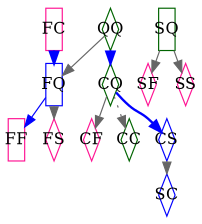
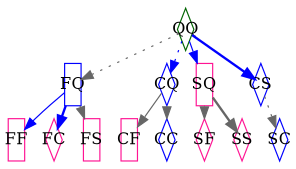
  digraph {
    d2toptions="--figpreamble='\scriptsize'"
    ranksep=0.15
    node [color=deeppink fixedsize=true shape=diamond]
    edge [color=gray40 style=solid]
    QQ [color=darkgreen width=0.2]
    FQ [color=blue shape=box width=0.2]
-   CQ [color=darkgreen width=0.2]
-   SQ [color=darkgreen shape=box width=0.2]
+   CQ [color=blue width=0.2]
+   SQ [shape=box width=0.2]
    FF [shape=box width=0.2]
-   FC [shape=box width=0.2]
-   FS [width=0.2]
-   CF [width=0.2]
-   CC [color=darkgreen width=0.2]
+   FC [width=0.2]
+   FS [shape=box width=0.2]
+   CF [shape=box width=0.2]
+   CC [color=blue width=0.2]
    CS [color=blue width=0.2]
    SF [width=0.2]
    SS [width=0.2]
    SC [color=blue width=0.2]
-   QQ -> FQ
-   QQ -> CQ [color=blue style=bold]
+   QQ -> FQ [style=dotted]
+   QQ -> CQ [color=blue style=dotted]
+   QQ -> SQ [color=blue]
    FQ -> FF [color=blue]
-   FC -> FQ [color=blue style=bold]
+   FQ -> FC [color=blue style=bold]
    FQ -> FS [style=dotted]
    CQ -> CF
    CQ -> CC [style=dotted]
-   CQ -> CS [color=blue style=bold]
+   QQ -> CS [color=blue style=bold]
    SQ -> SF
-   SQ -> SS
+   SQ -> SS [style=bold]
    CS -> SC [style=dotted]
  }
